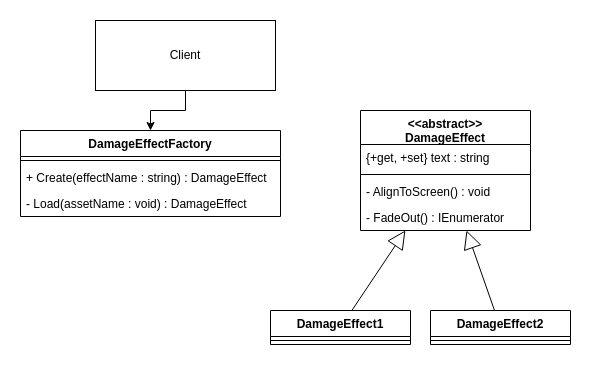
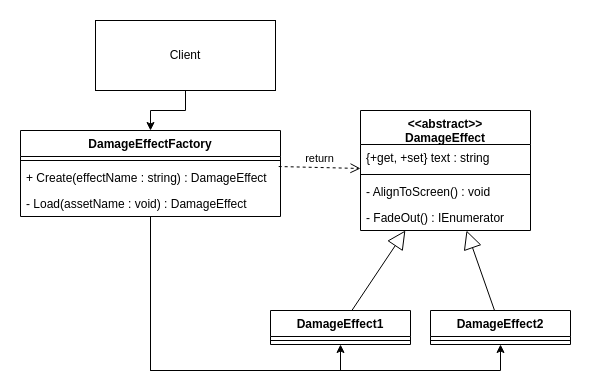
  <mxCell id="0" />
  <mxCell id="1" parent="0" />
+ <mxCell id="2" style="edgeStyle=orthogonalEdgeStyle;rounded=0;orthogonalLoop=1;jettySize=auto;html=1;" edge="1" parent="1" source="4" target="8"><mxGeometry relative="1" as="geometry"><Array as="points"><mxPoint x="150" y="370" /><mxPoint x="340" y="370" /></Array></mxGeometry></mxCell>
+ <mxCell id="3" style="edgeStyle=orthogonalEdgeStyle;rounded=0;orthogonalLoop=1;jettySize=auto;html=1;" edge="1" parent="1" source="4" target="10"><mxGeometry relative="1" as="geometry"><Array as="points"><mxPoint x="150" y="370" /><mxPoint x="500" y="370" /></Array></mxGeometry></mxCell>
  <mxCell id="4" value="DamageEffectFactory" style="swimlane;fontStyle=1;align=center;verticalAlign=top;childLayout=stackLayout;horizontal=1;startSize=26;horizontalStack=0;resizeParent=1;resizeParentMax=0;resizeLast=0;collapsible=1;marginBottom=0;whiteSpace=wrap;html=1;" vertex="1" parent="1"><mxGeometry x="20" y="130" width="260" height="86" as="geometry" /></mxCell>
  <mxCell id="5" value="" style="line;strokeWidth=1;fillColor=none;align=left;verticalAlign=middle;spacingTop=-1;spacingLeft=3;spacingRight=3;rotatable=0;labelPosition=right;points=[];portConstraint=eastwest;strokeColor=inherit;" vertex="1" parent="4"><mxGeometry y="26" width="260" height="8" as="geometry" /></mxCell>
  <mxCell id="6" value="+ Create(effectName : string) : DamageEffect" style="text;strokeColor=none;fillColor=none;align=left;verticalAlign=top;spacingLeft=4;spacingRight=4;overflow=hidden;rotatable=0;points=[[0,0.5],[1,0.5]];portConstraint=eastwest;whiteSpace=wrap;html=1;" vertex="1" parent="4"><mxGeometry y="34" width="260" height="26" as="geometry" /></mxCell>
  <mxCell id="7" value="- Load(assetName : void) : DamageEffect" style="text;strokeColor=none;fillColor=none;align=left;verticalAlign=top;spacingLeft=4;spacingRight=4;overflow=hidden;rotatable=0;points=[[0,0.5],[1,0.5]];portConstraint=eastwest;whiteSpace=wrap;html=1;" vertex="1" parent="4"><mxGeometry y="60" width="260" height="26" as="geometry" /></mxCell>
  <mxCell id="8" value="DamageEffect1" style="swimlane;fontStyle=1;align=center;verticalAlign=top;childLayout=stackLayout;horizontal=1;startSize=26;horizontalStack=0;resizeParent=1;resizeParentMax=0;resizeLast=0;collapsible=1;marginBottom=0;whiteSpace=wrap;html=1;" vertex="1" parent="1"><mxGeometry x="270" y="310" width="140" height="34" as="geometry" /></mxCell>
  <mxCell id="9" value="" style="line;strokeWidth=1;fillColor=none;align=left;verticalAlign=middle;spacingTop=-1;spacingLeft=3;spacingRight=3;rotatable=0;labelPosition=right;points=[];portConstraint=eastwest;strokeColor=inherit;" vertex="1" parent="8"><mxGeometry y="26" width="140" height="8" as="geometry" /></mxCell>
  <mxCell id="10" value="DamageEffect2" style="swimlane;fontStyle=1;align=center;verticalAlign=top;childLayout=stackLayout;horizontal=1;startSize=26;horizontalStack=0;resizeParent=1;resizeParentMax=0;resizeLast=0;collapsible=1;marginBottom=0;whiteSpace=wrap;html=1;" vertex="1" parent="1"><mxGeometry x="430" y="310" width="140" height="34" as="geometry" /></mxCell>
  <mxCell id="11" value="" style="line;strokeWidth=1;fillColor=none;align=left;verticalAlign=middle;spacingTop=-1;spacingLeft=3;spacingRight=3;rotatable=0;labelPosition=right;points=[];portConstraint=eastwest;strokeColor=inherit;" vertex="1" parent="10"><mxGeometry y="26" width="140" height="8" as="geometry" /></mxCell>
  <mxCell id="12" value="&lt;div&gt;&amp;lt;&amp;lt;abstract&amp;gt;&amp;gt;&lt;/div&gt;DamageEffect" style="swimlane;fontStyle=1;align=center;verticalAlign=top;childLayout=stackLayout;horizontal=1;startSize=34;horizontalStack=0;resizeParent=1;resizeParentMax=0;resizeLast=0;collapsible=1;marginBottom=0;whiteSpace=wrap;html=1;" vertex="1" parent="1"><mxGeometry x="360" y="110" width="170" height="120" as="geometry" /></mxCell>
  <mxCell id="13" value="{+get, +set} text : string" style="text;strokeColor=none;fillColor=none;align=left;verticalAlign=top;spacingLeft=4;spacingRight=4;overflow=hidden;rotatable=0;points=[[0,0.5],[1,0.5]];portConstraint=eastwest;whiteSpace=wrap;html=1;" vertex="1" parent="12"><mxGeometry y="34" width="170" height="26" as="geometry" /></mxCell>
  <mxCell id="14" value="" style="line;strokeWidth=1;fillColor=none;align=left;verticalAlign=middle;spacingTop=-1;spacingLeft=3;spacingRight=3;rotatable=0;labelPosition=right;points=[];portConstraint=eastwest;strokeColor=inherit;" vertex="1" parent="12"><mxGeometry y="60" width="170" height="8" as="geometry" /></mxCell>
  <mxCell id="15" value="- AlignToScreen() : void" style="text;strokeColor=none;fillColor=none;align=left;verticalAlign=top;spacingLeft=4;spacingRight=4;overflow=hidden;rotatable=0;points=[[0,0.5],[1,0.5]];portConstraint=eastwest;whiteSpace=wrap;html=1;" vertex="1" parent="12"><mxGeometry y="68" width="170" height="26" as="geometry" /></mxCell>
  <mxCell id="16" value="- FadeOut() : IEnumerator" style="text;strokeColor=none;fillColor=none;align=left;verticalAlign=top;spacingLeft=4;spacingRight=4;overflow=hidden;rotatable=0;points=[[0,0.5],[1,0.5]];portConstraint=eastwest;whiteSpace=wrap;html=1;" vertex="1" parent="12"><mxGeometry y="94" width="170" height="26" as="geometry" /></mxCell>
  <mxCell id="17" value="" style="endArrow=block;endSize=16;endFill=0;html=1;rounded=0;" edge="1" parent="1" source="8" target="12"><mxGeometry width="160" relative="1" as="geometry"><mxPoint x="310" y="290" as="sourcePoint" /><mxPoint x="470" y="290" as="targetPoint" /></mxGeometry></mxCell>
  <mxCell id="18" value="" style="endArrow=block;endSize=16;endFill=0;html=1;rounded=0;" edge="1" parent="1" source="10" target="12"><mxGeometry width="160" relative="1" as="geometry"><mxPoint x="370" y="220" as="sourcePoint" /><mxPoint x="415" y="182" as="targetPoint" /></mxGeometry></mxCell>
  <mxCell id="19" style="edgeStyle=orthogonalEdgeStyle;rounded=0;orthogonalLoop=1;jettySize=auto;html=1;entryX=0.5;entryY=0;entryDx=0;entryDy=0;" edge="1" parent="1" source="20" target="4"><mxGeometry relative="1" as="geometry" /></mxCell>
  <mxCell id="20" value="Client" style="html=1;whiteSpace=wrap;" vertex="1" parent="1"><mxGeometry x="95" y="20" width="180" height="70" as="geometry" /></mxCell>
+ <mxCell id="21" value="return" style="html=1;verticalAlign=bottom;endArrow=open;dashed=1;endSize=8;curved=0;rounded=0;exitX=0.993;exitY=0.419;exitDx=0;exitDy=0;exitPerimeter=0;" edge="1" parent="1" source="4" target="12"><mxGeometry relative="1" as="geometry"><mxPoint x="410" y="170" as="sourcePoint" /><mxPoint x="330" y="170" as="targetPoint" /></mxGeometry></mxCell>
